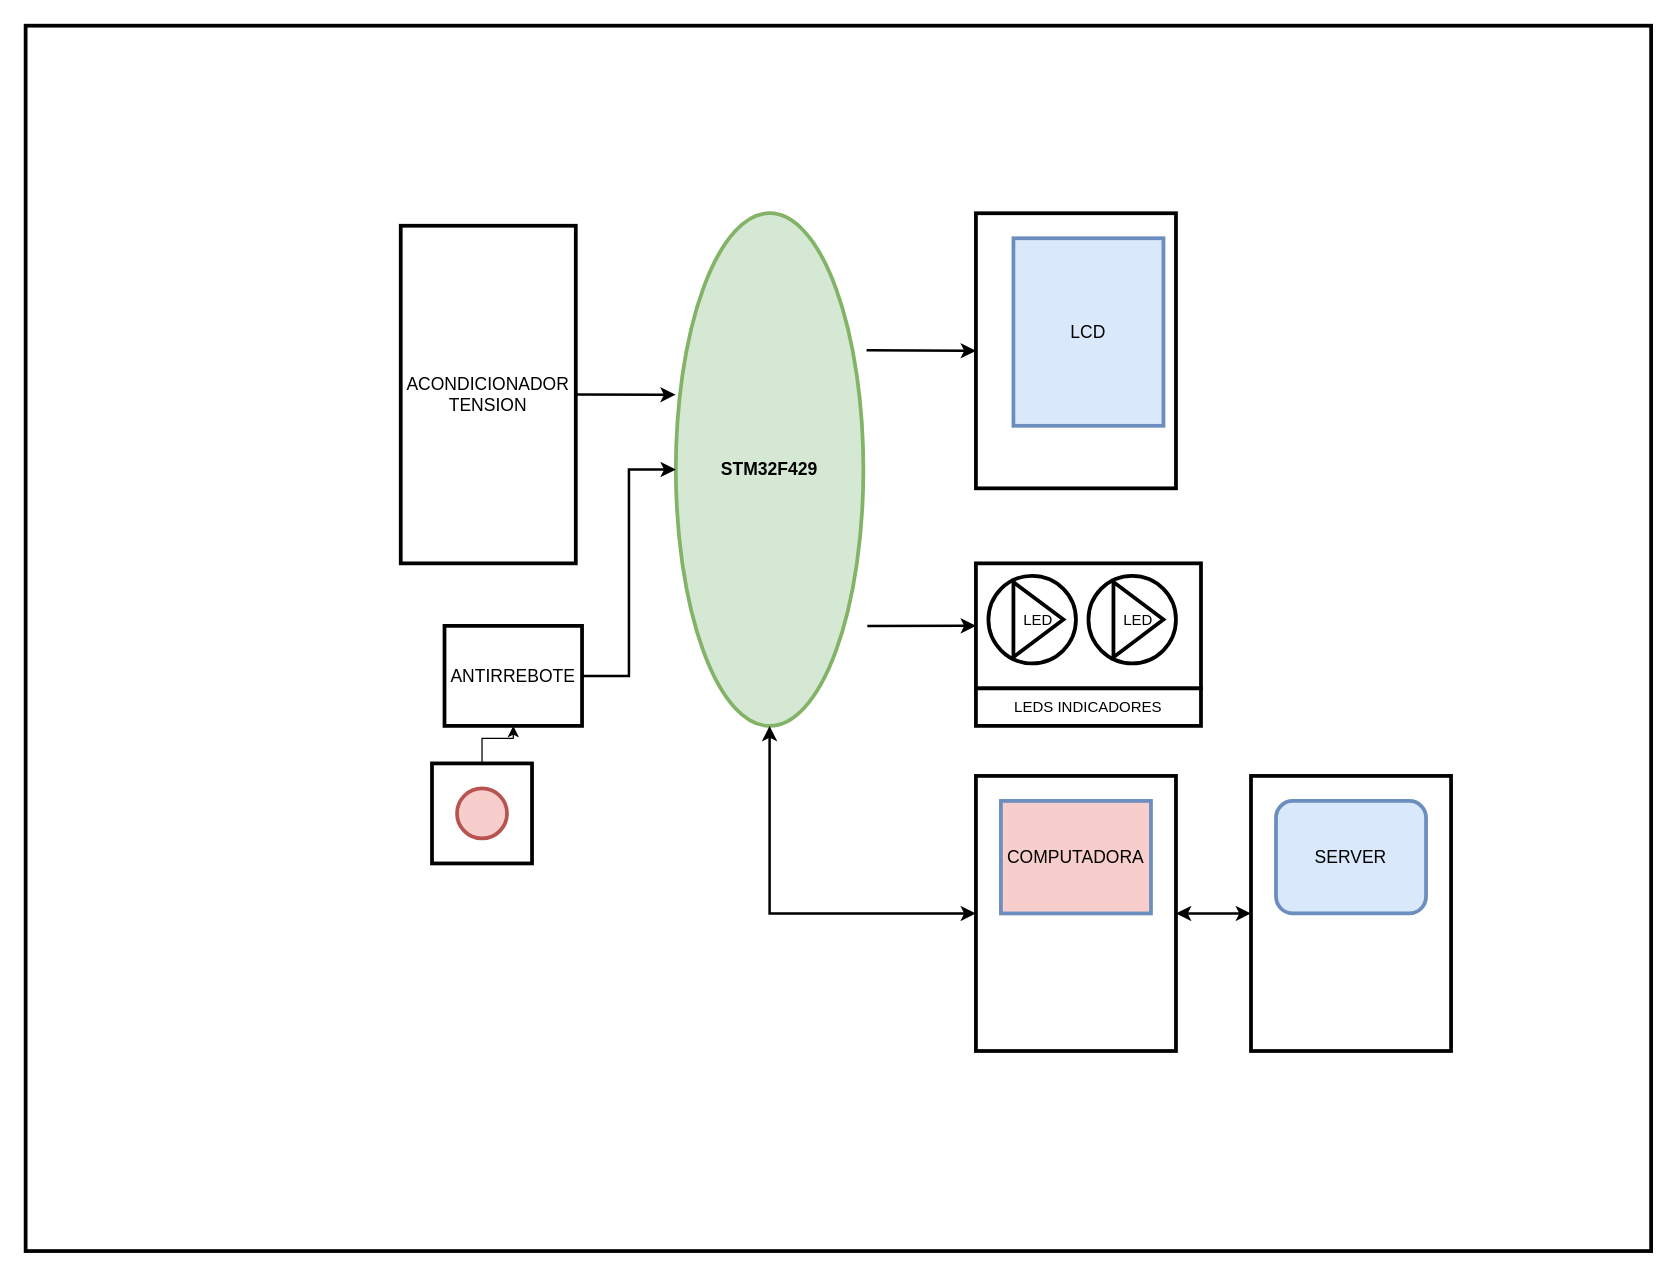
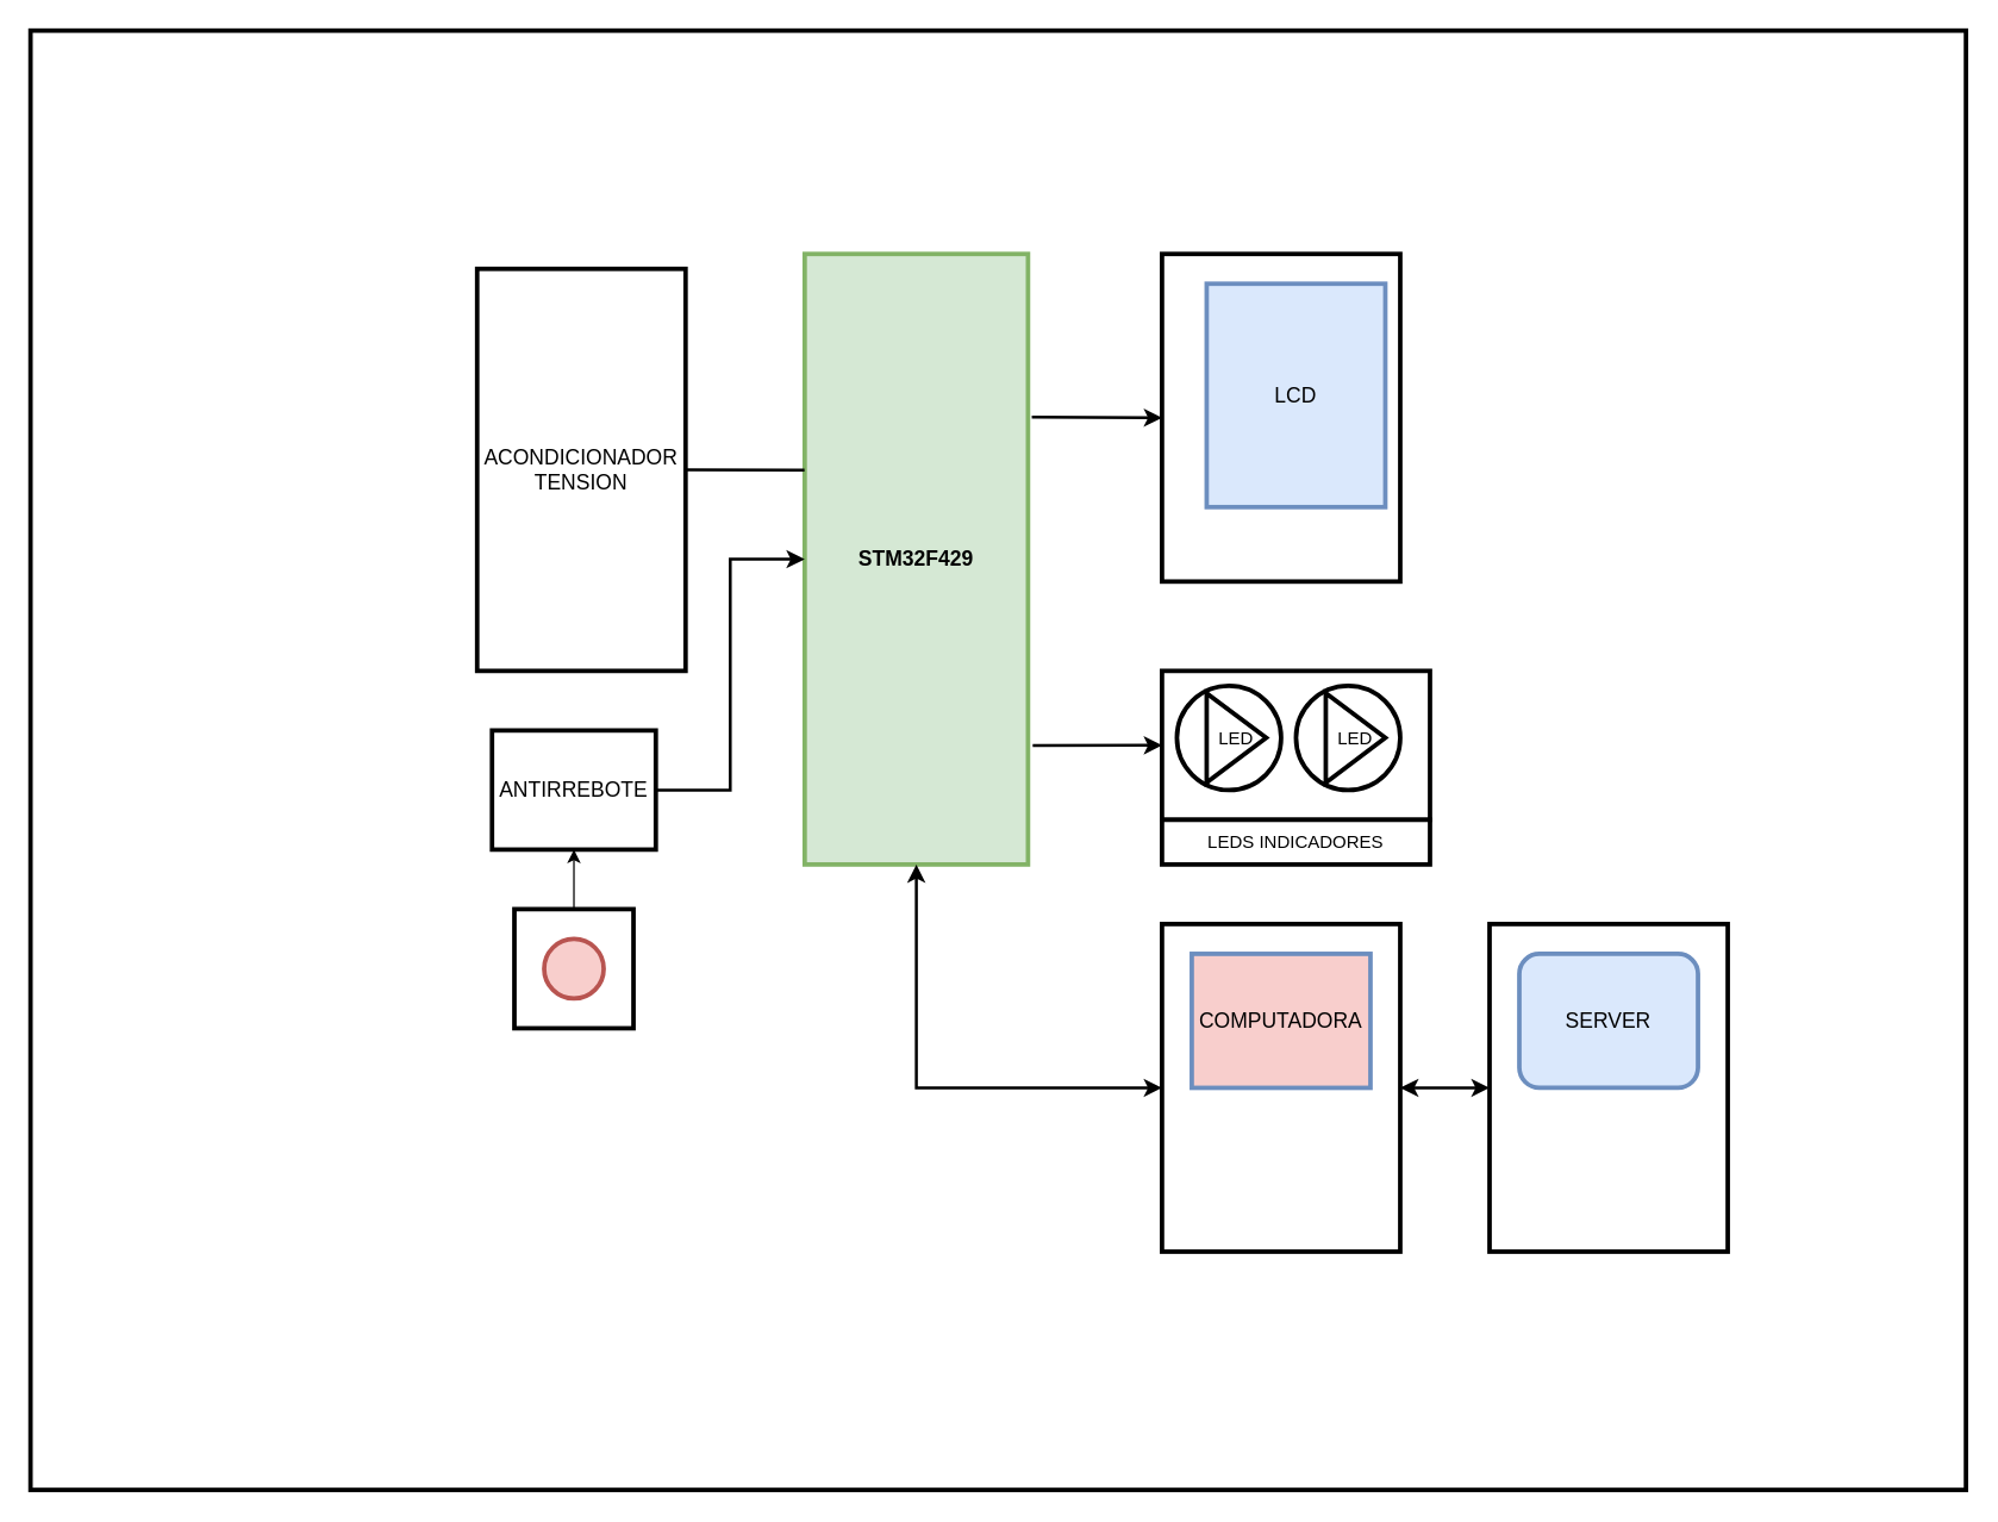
  <mxCell id="0" />
  <mxCell id="1" parent="0" />
  <mxCell id="2" value="" style="rounded=0;whiteSpace=wrap;html=1;fontSize=12;strokeWidth=3;" parent="1" vertex="1"><mxGeometry x="20" width="1300" height="980" as="geometry" y="20" /></mxCell>
- <mxCell id="3" value="&lt;font style=&quot;font-size: 14px;&quot;&gt;&lt;b&gt;STM32F429&lt;/b&gt;&lt;/font&gt;" style="ellipse;whiteSpace=wrap;html=1;strokeWidth=3;fillColor=#d5e8d4;strokeColor=#82b366;" parent="1" vertex="1"><mxGeometry x="540" y="170" width="150" height="410" as="geometry" /></mxCell>
+ <mxCell id="3" value="&lt;font style=&quot;font-size: 14px;&quot;&gt;&lt;b&gt;STM32F429&lt;/b&gt;&lt;/font&gt;" style="rounded=0;whiteSpace=wrap;html=1;strokeWidth=3;fillColor=#d5e8d4;strokeColor=#82b366;" parent="1" vertex="1"><mxGeometry x="540" y="170" width="150" height="410" as="geometry" /></mxCell>
  <mxCell id="4" value="" style="edgeStyle=orthogonalEdgeStyle;rounded=0;orthogonalLoop=1;jettySize=auto;html=1;fontSize=14;" parent="1" source="5" target="8" edge="1"><mxGeometry relative="1" as="geometry" /></mxCell>
  <mxCell id="5" value="" style="whiteSpace=wrap;html=1;aspect=fixed;fontSize=14;strokeWidth=3;" parent="1" vertex="1"><mxGeometry x="345" y="610" width="80" height="80" as="geometry" /></mxCell>
  <mxCell id="6" value="" style="ellipse;whiteSpace=wrap;html=1;aspect=fixed;fontSize=14;strokeWidth=3;fillColor=#f8cecc;strokeColor=#b85450;" parent="1" vertex="1"><mxGeometry x="365" y="630" width="40" height="40" as="geometry" /></mxCell>
  <mxCell id="7" value="" style="edgeStyle=orthogonalEdgeStyle;rounded=0;orthogonalLoop=1;jettySize=auto;html=1;fontSize=14;strokeWidth=2;" parent="1" source="8" target="3" edge="1"><mxGeometry relative="1" as="geometry" /></mxCell>
- <mxCell id="8" value="ANTIRREBOTE" style="rounded=0;whiteSpace=wrap;html=1;fontSize=14;strokeWidth=3;" parent="1" vertex="1"><mxGeometry x="355" y="500" width="110" height="80" as="geometry" /></mxCell>
+ <mxCell id="8" value="ANTIRREBOTE" style="rounded=0;whiteSpace=wrap;html=1;fontSize=14;strokeWidth=3;" parent="1" vertex="1"><mxGeometry x="330" y="490" width="110" height="80" as="geometry" /></mxCell>
  <mxCell id="9" value="ACONDICIONADOR&lt;br&gt;TENSION" style="rounded=0;whiteSpace=wrap;html=1;fontSize=14;strokeWidth=3;" parent="1" vertex="1"><mxGeometry x="320" y="180" width="140" height="270" as="geometry" /></mxCell>
- <mxCell id="10" value="" style="endArrow=classic;html=1;rounded=0;fontSize=14;exitX=1;exitY=0.5;exitDx=0;exitDy=0;entryX=-0.001;entryY=0.354;entryDx=0;entryDy=0;entryPerimeter=0;strokeWidth=2;" parent="1" source="9" target="3" edge="1"><mxGeometry width="50" height="50" relative="1" as="geometry"><mxPoint x="360" y="500" as="sourcePoint" /><mxPoint x="410" y="450" as="targetPoint" /></mxGeometry></mxCell>
+ <mxCell id="10" value="" style="endArrow=none;html=1;rounded=0;fontSize=14;exitX=1;exitY=0.5;exitDx=0;exitDy=0;entryX=-0.001;entryY=0.354;entryDx=0;entryDy=0;entryPerimeter=0;strokeWidth=2;" parent="1" source="9" target="3" edge="1"><mxGeometry width="50" height="50" relative="1" as="geometry"><mxPoint x="360" y="500" as="sourcePoint" /><mxPoint x="410" y="450" as="targetPoint" /></mxGeometry></mxCell>
  <mxCell id="11" value="" style="rounded=0;whiteSpace=wrap;html=1;fontSize=14;strokeWidth=3;" parent="1" vertex="1"><mxGeometry x="780" y="170" width="160" height="220" as="geometry" /></mxCell>
  <mxCell id="12" value="LCD" style="rounded=0;whiteSpace=wrap;html=1;fontSize=14;strokeWidth=3;fillColor=#dae8fc;strokeColor=#6c8ebf;" parent="1" vertex="1"><mxGeometry x="810" y="190" width="120" height="150" as="geometry" /></mxCell>
  <mxCell id="13" value="" style="group" parent="1" vertex="1" connectable="0"><mxGeometry x="780" y="450" width="330" height="130" as="geometry" /></mxCell>
  <mxCell id="14" value="" style="rounded=0;whiteSpace=wrap;html=1;fontSize=14;strokeWidth=3;" parent="13" vertex="1"><mxGeometry width="180" height="100" as="geometry" /></mxCell>
  <mxCell id="15" value="" style="group" parent="13" vertex="1" connectable="0"><mxGeometry x="10" y="10" width="70" height="70" as="geometry" /></mxCell>
  <mxCell id="16" value="" style="ellipse;whiteSpace=wrap;html=1;aspect=fixed;fontSize=14;strokeWidth=3;" parent="15" vertex="1"><mxGeometry width="70" height="70" as="geometry" /></mxCell>
  <mxCell id="17" value="&lt;font style=&quot;font-size: 12px;&quot;&gt;LED&lt;/font&gt;" style="triangle;whiteSpace=wrap;html=1;fontSize=14;strokeWidth=3;" parent="15" vertex="1"><mxGeometry x="20" y="5" width="40" height="60" as="geometry" /></mxCell>
  <mxCell id="18" value="" style="group" parent="13" vertex="1" connectable="0"><mxGeometry x="90" y="10" width="70" height="70" as="geometry" /></mxCell>
  <mxCell id="19" value="" style="ellipse;whiteSpace=wrap;html=1;aspect=fixed;fontSize=14;strokeWidth=3;" parent="18" vertex="1"><mxGeometry width="70" height="70" as="geometry" /></mxCell>
  <mxCell id="20" value="&lt;font style=&quot;font-size: 12px;&quot;&gt;LED&lt;/font&gt;" style="triangle;whiteSpace=wrap;html=1;fontSize=14;strokeWidth=3;" parent="18" vertex="1"><mxGeometry x="20" y="5" width="40" height="60" as="geometry" /></mxCell>
  <mxCell id="21" value="LEDS INDICADORES" style="rounded=0;whiteSpace=wrap;html=1;fontSize=12;strokeWidth=3;" parent="13" vertex="1"><mxGeometry y="100" width="180" height="30" as="geometry" /></mxCell>
  <mxCell id="22" value="" style="endArrow=classic;html=1;rounded=0;fontSize=12;entryX=0;entryY=0.5;entryDx=0;entryDy=0;exitX=1.017;exitY=0.267;exitDx=0;exitDy=0;exitPerimeter=0;strokeWidth=2;" parent="1" source="3" target="11" edge="1"><mxGeometry width="50" height="50" relative="1" as="geometry"><mxPoint x="820" y="320" as="sourcePoint" /><mxPoint x="870" y="270" as="targetPoint" /></mxGeometry></mxCell>
  <mxCell id="23" value="" style="endArrow=classic;html=1;rounded=0;fontSize=12;entryX=0;entryY=0.5;entryDx=0;entryDy=0;exitX=1.021;exitY=0.805;exitDx=0;exitDy=0;exitPerimeter=0;strokeWidth=2;" parent="1" source="3" target="14" edge="1"><mxGeometry width="50" height="50" relative="1" as="geometry"><mxPoint x="820" y="440" as="sourcePoint" /><mxPoint x="870" y="390" as="targetPoint" /></mxGeometry></mxCell>
  <mxCell id="24" value="" style="rounded=0;whiteSpace=wrap;html=1;fontSize=14;strokeWidth=3;" vertex="1" parent="1"><mxGeometry x="780" y="620" width="160" height="220" as="geometry" /></mxCell>
  <mxCell id="25" value="COMPUTADORA" style="rounded=0;whiteSpace=wrap;html=1;fontSize=14;strokeWidth=3;fillColor=#f8cecc;strokeColor=#6c8ebf;" vertex="1" parent="1"><mxGeometry x="800" y="640" width="120" height="90" as="geometry" /></mxCell>
  <mxCell id="26" value="" style="rounded=0;whiteSpace=wrap;html=1;fontSize=14;strokeWidth=3;" vertex="1" parent="1"><mxGeometry x="1000" y="620" width="160" height="220" as="geometry" /></mxCell>
  <mxCell id="27" value="SERVER" style="whiteSpace=wrap;html=1;fontSize=14;strokeWidth=3;fillColor=#dae8fc;strokeColor=#6c8ebf;rounded=1;" vertex="1" parent="1"><mxGeometry x="1020" y="640" width="120" height="90" as="geometry" /></mxCell>
  <mxCell id="28" value="" style="endArrow=classic;startArrow=classic;html=1;rounded=0;exitX=1;exitY=0.5;exitDx=0;exitDy=0;entryX=0;entryY=0.5;entryDx=0;entryDy=0;strokeWidth=2;" edge="1" parent="1" source="24" target="26"><mxGeometry width="50" height="50" relative="1" as="geometry"><mxPoint x="550" y="450" as="sourcePoint" /><mxPoint x="600" y="400" as="targetPoint" /></mxGeometry></mxCell>
  <mxCell id="29" value="" style="endArrow=classic;startArrow=classic;html=1;rounded=0;strokeWidth=2;entryX=0.5;entryY=1;entryDx=0;entryDy=0;exitX=0;exitY=0.5;exitDx=0;exitDy=0;edgeStyle=orthogonalEdgeStyle;" edge="1" parent="1" source="24" target="3"><mxGeometry width="50" height="50" relative="1" as="geometry"><mxPoint x="550" y="640" as="sourcePoint" /><mxPoint x="600" y="590" as="targetPoint" /></mxGeometry></mxCell>
